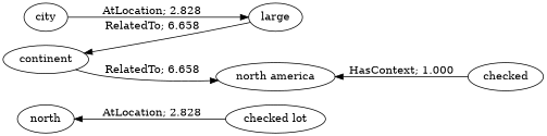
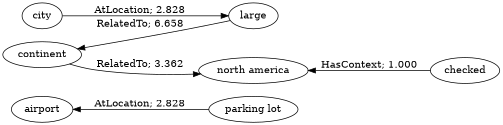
  digraph {
    rankdir=LR
    edge [dir=back]
-   n1 [label=north]
-   n2 [label="checked lot"]
+   n1 [label=airport]
+   n2 [label="parking lot"]
    n3 [label=city]
    n4 [label=large]
    n5 [label=continent]
    n6 [label="north america"]
    n7 [label=checked]
    n1 -> n2 [label="AtLocation; 2.828" weight=2.828]
    n3 -> n4 [dir=forward label="AtLocation; 2.828" weight=21.779]
    n5 -> n4 [label="RelatedTo; 6.658" weight=6.658]
-   n5 -> n6 [dir=forward label="RelatedTo; 6.658" weight=3.362]
+   n5 -> n6 [dir=forward label="RelatedTo; 3.362" weight=3.362]
    n6 -> n7 [label="HasContext; 1.000" weight=1.000]
  }
